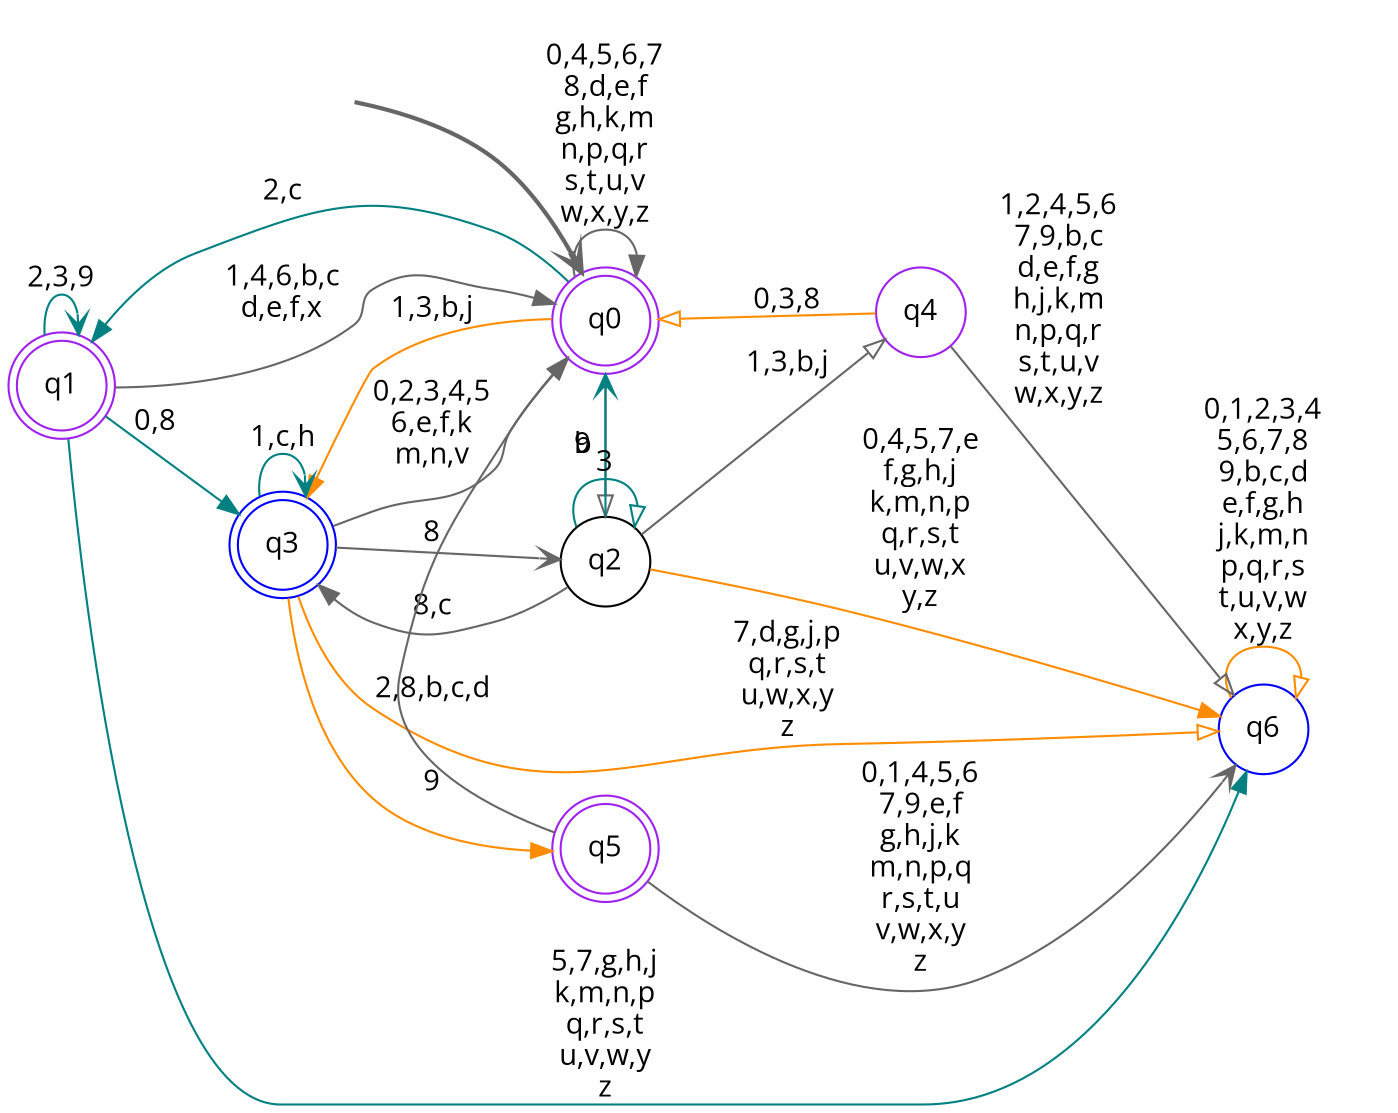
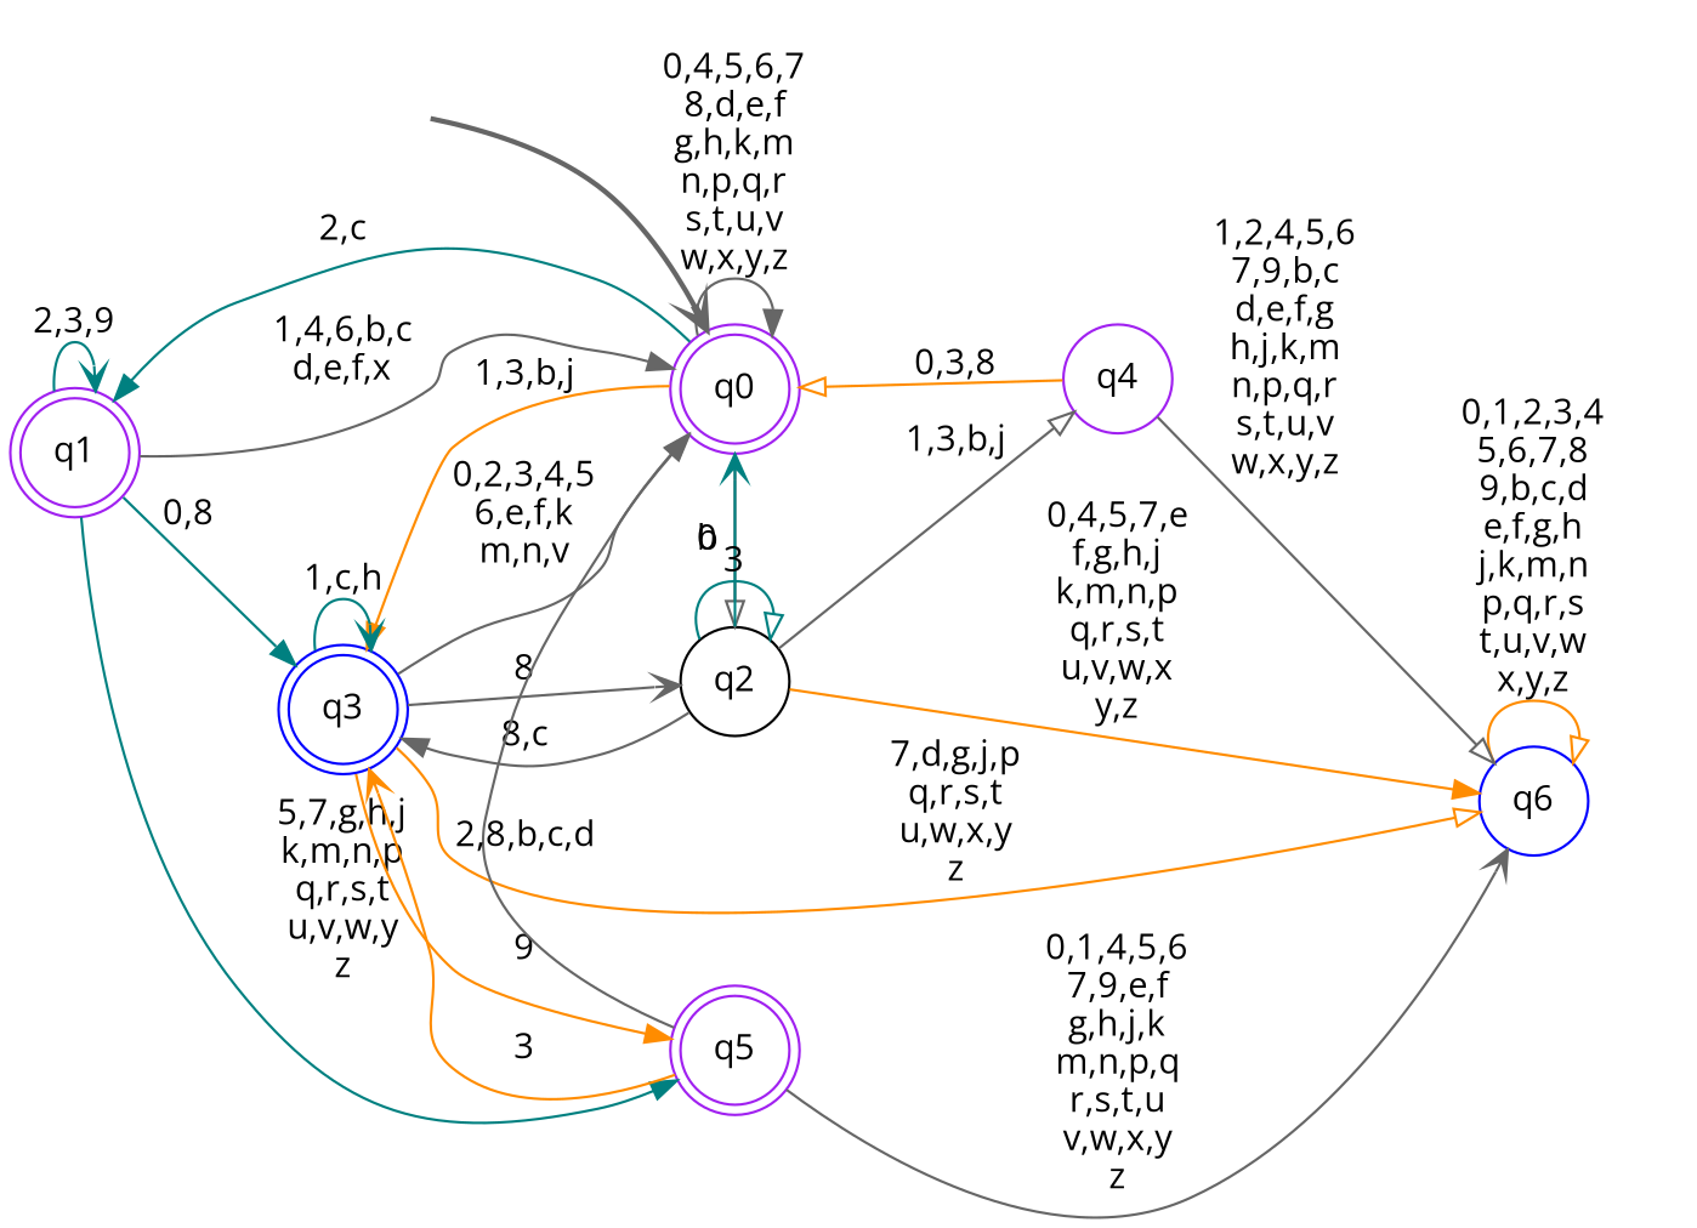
  digraph {
    fontname="Open Sans"
    rankdir=LR
    node [fontname="Open Sans" shape=doublecircle style="rounded,filled" color=purple fillcolor=white]
    edge [arrowhead=normal color=gray40 fontname="Open Sans"]
    __start0 [height=0 shape=none style=invis width=0 color="" fillcolor=""]
    n2 [label=q0]
    n3 [label=q1]
    n4 [color=black label=q2 shape=circle]
    n5 [color=blue label=q3]
    n6 [color=blue label=q6 shape=circle style=filled]
    n7 [label=q4 shape=circle style=filled]
    n8 [label=q5]
    subgraph cluster_1 {
      nodesep=0.15
      ranksep=0.15
      style=invis
      __start0
      n2
    }
    __start0 -> n2 [arrowhead=vee penwidth=2]
    n2 -> n2 [label="0,4,5,6,7\n8,d,e,f\ng,h,k,m\nn,p,q,r\ns,t,u,v\nw,x,y,z"]
    n2 -> n3 [color=teal label="2,c"]
-   n2 -> n4 [arrowhead=onormal label=9]
+   n2 -> n4 [arrowhead=onormal label=0]
    n2 -> n5 [color=darkorange label="1,3,b,j"]
    n3 -> n2 [label="1,4,6,b,c\nd,e,f,x"]
    n3 -> n3 [arrowhead=vee color=teal label="2,3,9"]
    n3 -> n5 [color=teal label="0,8"]
-   n3 -> n6 [color=teal label="5,7,g,h,j\nk,m,n,p\nq,r,s,t\nu,v,w,y\nz"]
+   n3 -> n8 [color=teal label="5,7,g,h,j\nk,m,n,p\nq,r,s,t\nu,v,w,y\nz"]
    n4 -> n2 [arrowhead=vee color=teal label=b]
    n4 -> n4 [arrowhead=onormal color=teal label=3]
    n4 -> n5 [label="8,c"]
    n4 -> n6 [color=darkorange label="0,4,5,7,e\nf,g,h,j\nk,m,n,p\nq,r,s,t\nu,v,w,x\ny,z"]
    n4 -> n7 [arrowhead=onormal label="1,3,b,j"]
    n5 -> n2 [label="0,2,3,4,5\n6,e,f,k\nm,n,v"]
    n5 -> n4 [arrowhead=vee label=8]
    n5 -> n5 [arrowhead=vee color=teal label="1,c,h"]
    n5 -> n6 [arrowhead=onormal color=darkorange label="7,d,g,j,p\nq,r,s,t\nu,w,x,y\nz"]
    n5 -> n8 [color=darkorange label=9]
    n6 -> n6 [arrowhead=onormal color=darkorange label="0,1,2,3,4\n5,6,7,8\n9,b,c,d\ne,f,g,h\nj,k,m,n\np,q,r,s\nt,u,v,w\nx,y,z"]
    n7 -> n2 [arrowhead=onormal color=darkorange label="0,3,8"]
    n7 -> n6 [arrowhead=onormal label="1,2,4,5,6\n7,9,b,c\nd,e,f,g\nh,j,k,m\nn,p,q,r\ns,t,u,v\nw,x,y,z"]
    n8 -> n2 [label="2,8,b,c,d"]
+   n8 -> n5 [arrowhead=vee color=darkorange label=3]
    n8 -> n6 [arrowhead=vee label="0,1,4,5,6\n7,9,e,f\ng,h,j,k\nm,n,p,q\nr,s,t,u\nv,w,x,y\nz"]
  }
